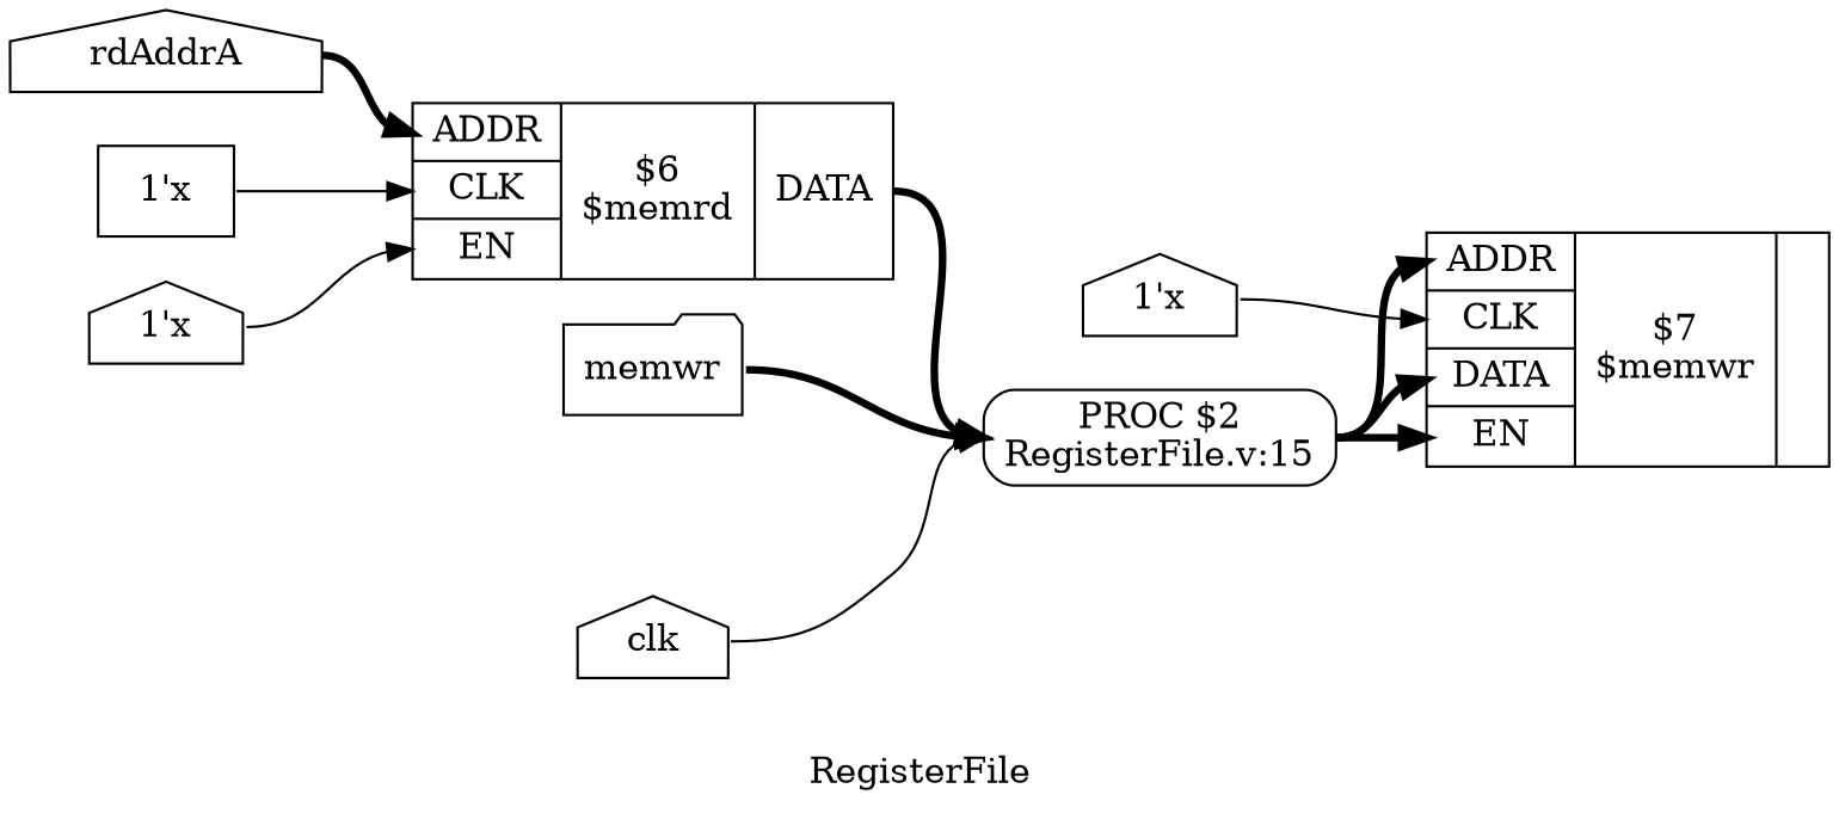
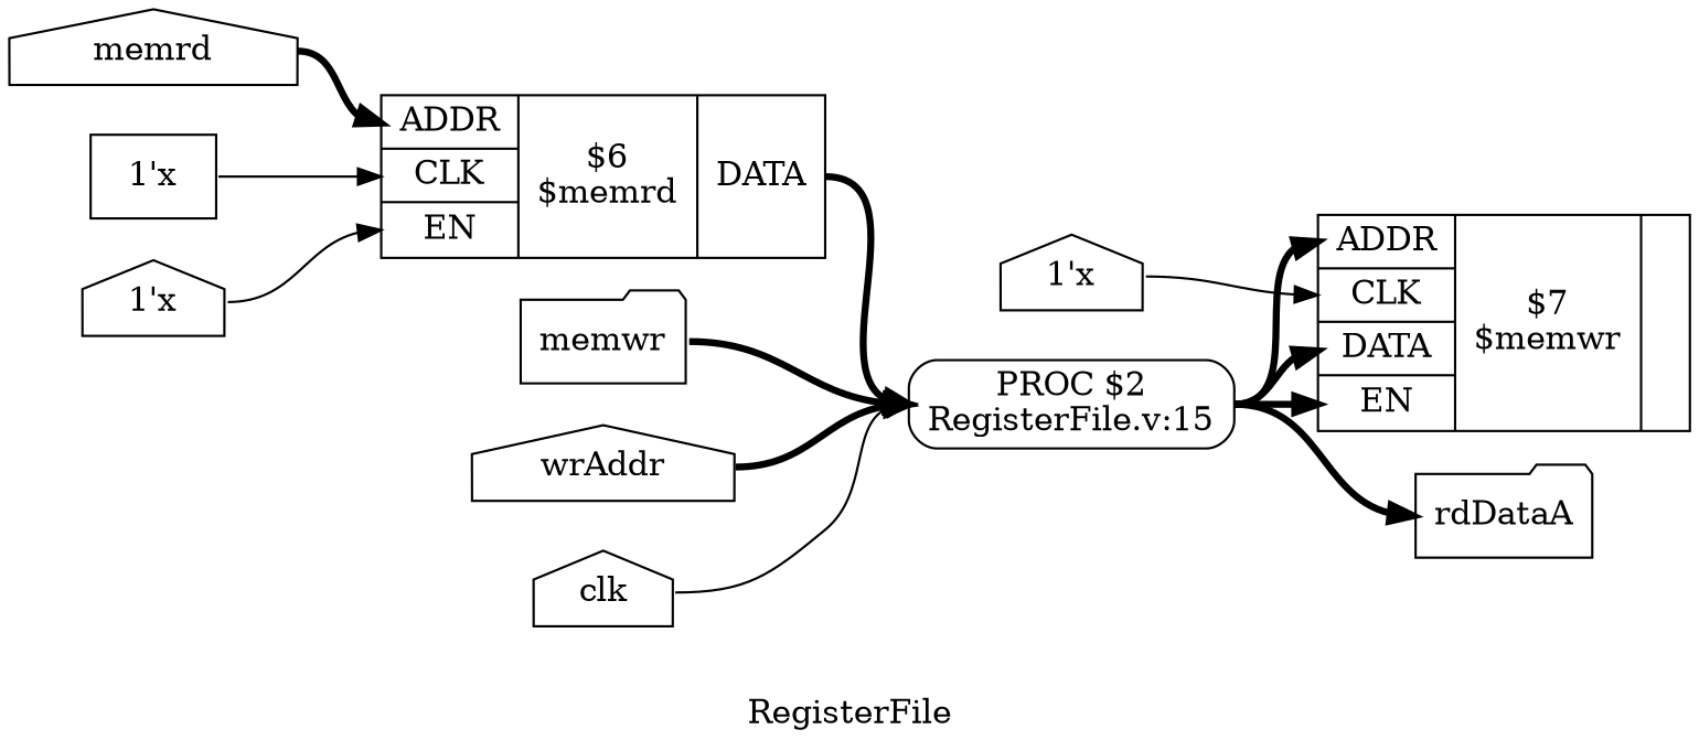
  digraph {
    label=RegisterFile
    rankdir=LR
    remincross=true
    node [shape=house]
    edge [color=black headport=w style="setlinewidth(3)" tailport=e]
-   n2 [color=black fontcolor=black label=rdAddrA]
+   n1 [color=black fontcolor=black label=rdDataA shape=folder]
+   n2 [color=black fontcolor=black label=memrd]
    n3 [label="{{<p16> ADDR|<p17> CLK|<p19> EN}|$6\n$memrd|{<p18> DATA}}" shape=record]
    n4 [label="PROC $2\nRegisterFile.v:15" shape=box style=rounded]
    n5 [color=black fontcolor=black label=memwr shape=folder]
    n6 [label="{{<p16> ADDR|<p17> CLK|<p18> DATA|<p19> EN}|$7\n$memwr|{}}" shape=record]
+   n7 [color=black fontcolor=black label=wrAddr]
    n8 [color=black fontcolor=black label=clk]
    n9 [label="1'x"]
    n10 [label="1'x"]
    n11 [label="1'x" shape=box]
    n2 -> n3 [headport="p16:w"]
    n3 -> n4 [tailport="p18:e"]
+   n4 -> n1
    n4 -> n6 [headport="p19:w"]
    n4 -> n6 [headport="p18:w"]
    n4 -> n6 [headport="p16:w"]
    n5 -> n4
+   n7 -> n4
    n8 -> n4 [style=""]
    n9 -> n6 [headport="p17:w" style=""]
    n10 -> n3 [headport="p19:w" style=""]
    n11 -> n3 [headport="p17:w" style=""]
  }
